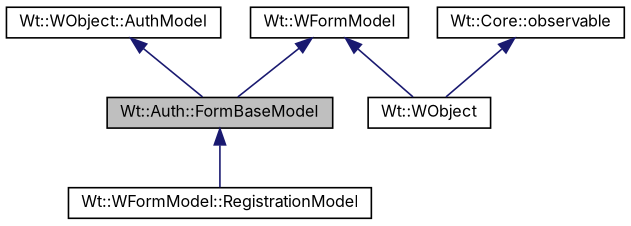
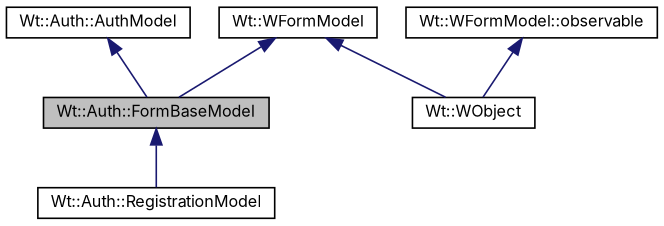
  digraph {
    fontname=Inter
    node [color=black fillcolor=white fontname=Inter fontsize=10 shape=record style=filled]
    edge [color=midnightblue dir=back fontname=Inter fontsize=10 labelfontname=Helvetica labelfontsize=10 style=solid]
    n1 [fillcolor=grey75 fontcolor=black height=0.2 label="Wt::Auth::FormBaseModel" width=0.4]
-   n2 [height=0.2 label="Wt::WFormModel::RegistrationModel" width=0.4]
-   n3 [height=0.2 label="Wt::WObject::AuthModel" width=0.4]
+   n2 [height=0.2 label="Wt::Auth::RegistrationModel" width=0.4]
+   n3 [height=0.2 label="Wt::Auth::AuthModel" width=0.4]
    n4 [height=0.2 label="Wt::WFormModel" width=0.4]
    n5 [height=0.2 label="Wt::WObject" width=0.4]
-   n6 [height=0.2 label="Wt::Core::observable" width=0.4]
+   n6 [height=0.2 label="Wt::WFormModel::observable" width=0.4]
    n1 -> n2
    n3 -> n1
    n4 -> n1
    n4 -> n5
    n6 -> n5
  }
